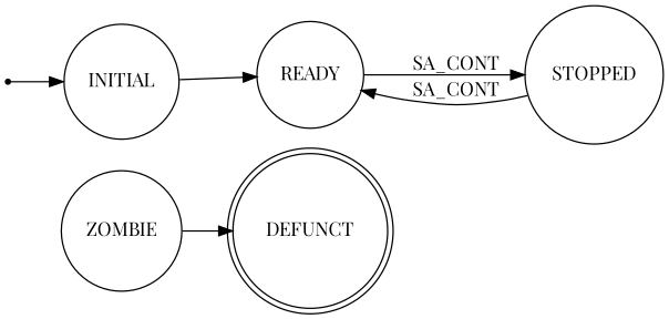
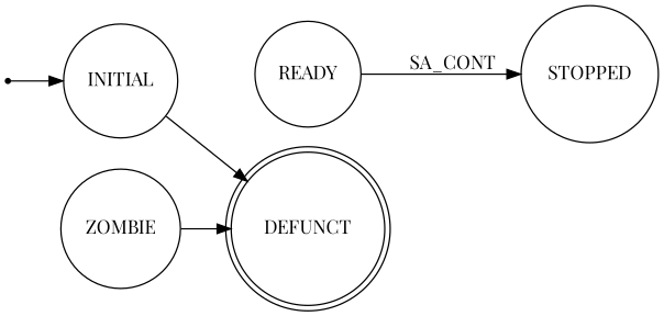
  digraph {
    fontname="Playfair Display"
    rankdir=LR
    node [fontname="Playfair Display" shape=circle]
    edge [fontname="Playfair Display"]
    qi [shape=point]
    INITIAL
    READY
    DEFUNCT [shape=doublecircle]
    STOPPED
    ZOMBIE
    qi -> INITIAL
-   INITIAL -> READY
+   INITIAL -> DEFUNCT
    READY -> STOPPED [label=SA_CONT]
-   STOPPED -> READY [label=SA_CONT]
    ZOMBIE -> DEFUNCT
  }
